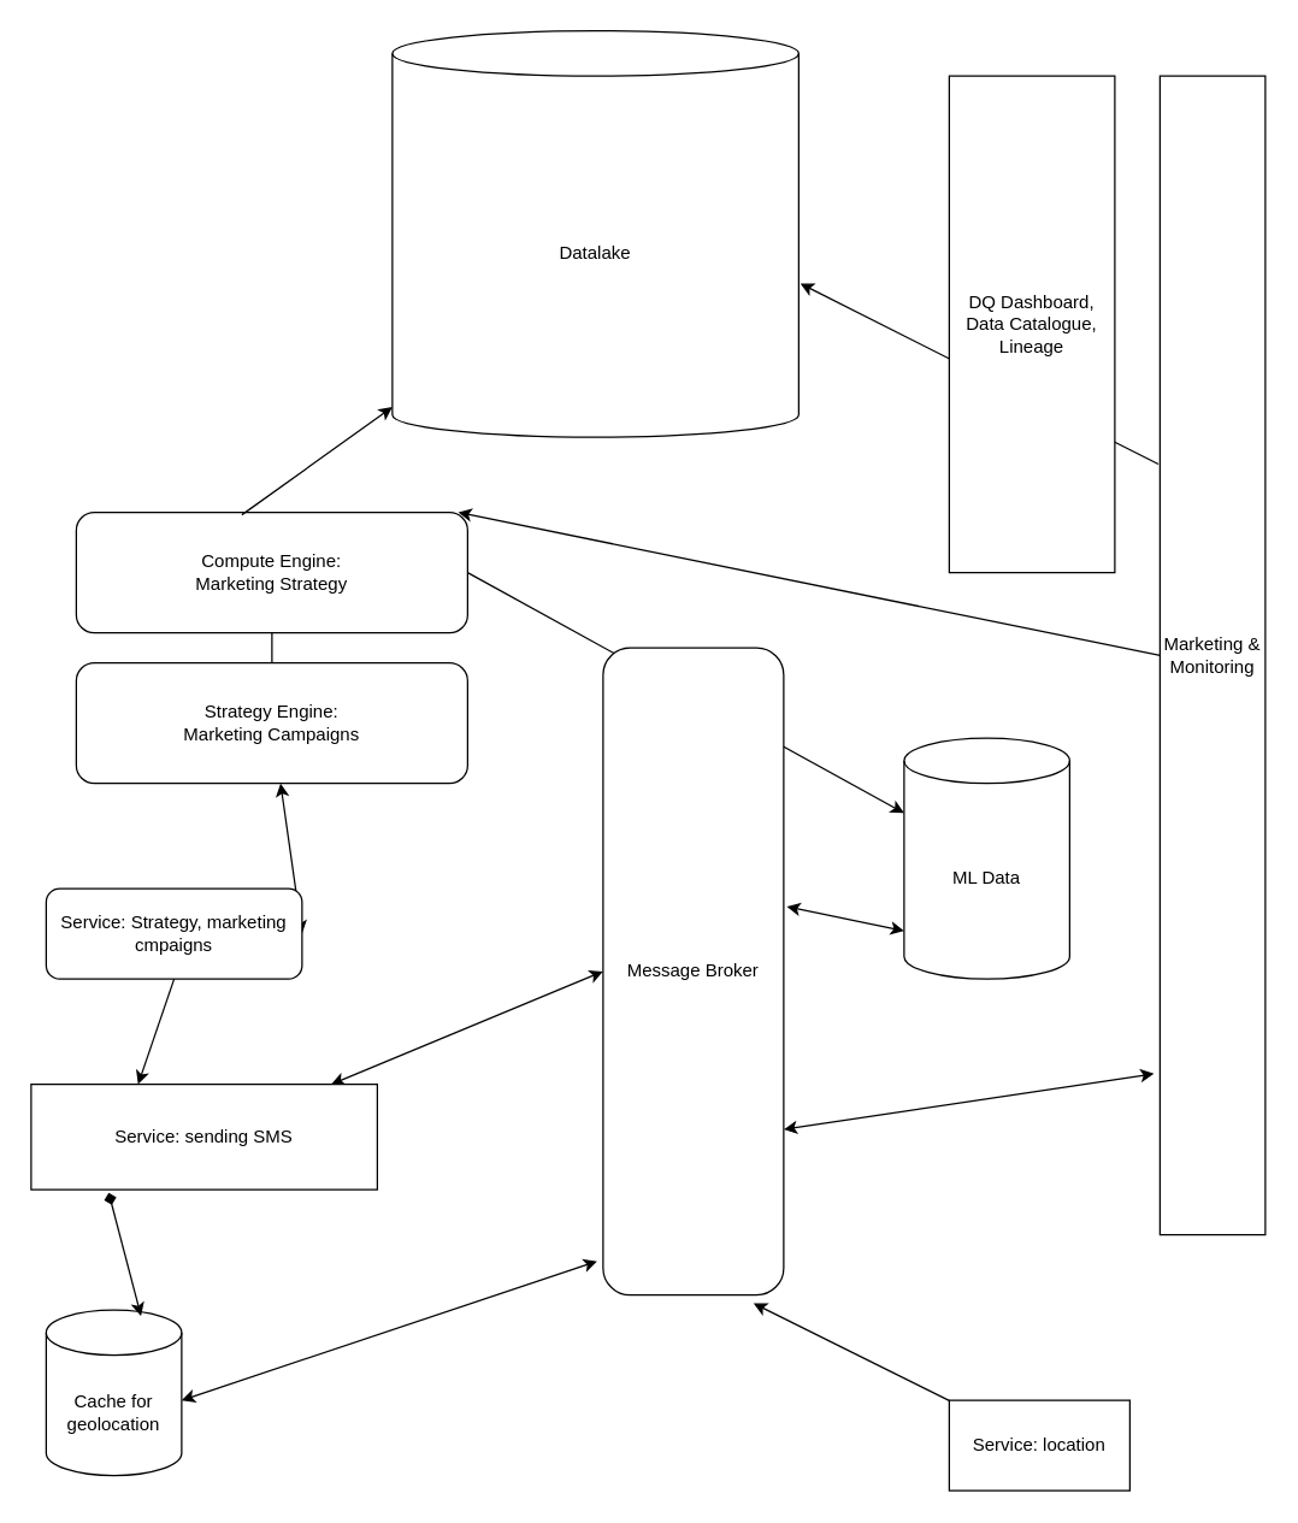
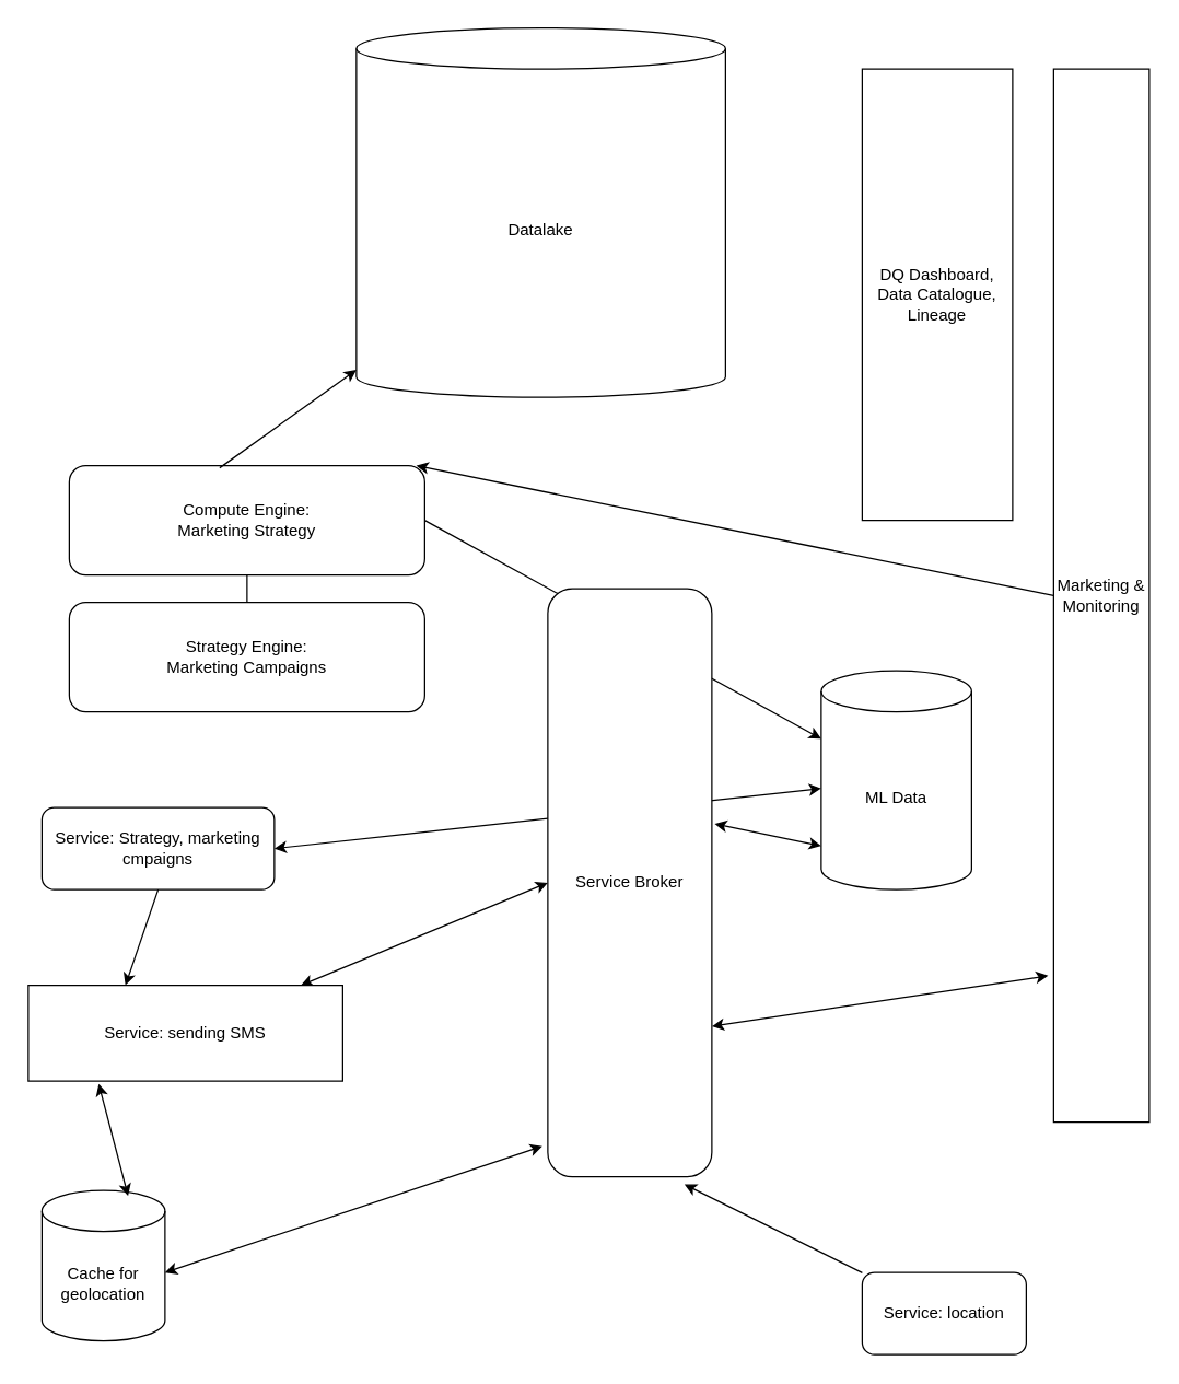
  <mxCell id="0" />
  <mxCell id="1" parent="0" />
  <mxCell id="2" value="Datalake" style="shape=cylinder3;whiteSpace=wrap;html=1;boundedLbl=1;backgroundOutline=1;size=15;" vertex="1" parent="1"><mxGeometry x="260" y="20" width="270" height="270" as="geometry" /></mxCell>
- <mxCell id="3" value="Service: location" style="rounded=0;whiteSpace=wrap;html=1;" vertex="1" parent="1"><mxGeometry x="630" y="930" width="120" height="60" as="geometry" /></mxCell>
+ <mxCell id="3" value="Service: location" style="whiteSpace=wrap;html=1;rounded=1;" vertex="1" parent="1"><mxGeometry x="630" y="930" width="120" height="60" as="geometry" /></mxCell>
  <mxCell id="4" value="Cache for geolocation" style="shape=cylinder3;whiteSpace=wrap;html=1;boundedLbl=1;backgroundOutline=1;size=15;" vertex="1" parent="1"><mxGeometry x="30" y="870" width="90" height="110" as="geometry" /></mxCell>
  <mxCell id="5" value="Compute Engine:&lt;br&gt;Marketing Strategy" style="rounded=1;whiteSpace=wrap;html=1;" vertex="1" parent="1"><mxGeometry x="50" y="340" width="260" height="80" as="geometry" /></mxCell>
  <mxCell id="6" value="" style="endArrow=classic;html=1;rounded=0;exitX=0.423;exitY=0.02;exitDx=0;exitDy=0;exitPerimeter=0;" edge="1" parent="1" source="5"><mxGeometry width="50" height="50" relative="1" as="geometry"><mxPoint x="230" y="310" as="sourcePoint" /><mxPoint x="260" y="270" as="targetPoint" /></mxGeometry></mxCell>
  <mxCell id="7" value="ML Data" style="shape=cylinder3;whiteSpace=wrap;html=1;boundedLbl=1;backgroundOutline=1;size=15;" vertex="1" parent="1"><mxGeometry x="600" y="490" width="110" height="160" as="geometry" /></mxCell>
  <mxCell id="8" value="" style="endArrow=classic;html=1;rounded=0;exitX=1;exitY=0.5;exitDx=0;exitDy=0;" edge="1" parent="1" source="5" target="7"><mxGeometry width="50" height="50" relative="1" as="geometry"><mxPoint x="410" y="420" as="sourcePoint" /><mxPoint x="460" y="370" as="targetPoint" /></mxGeometry></mxCell>
- <mxCell id="9" value="" style="endArrow=classic;startArrow=classic;html=1;rounded=0;exitX=1;exitY=0.5;exitDx=0;exitDy=0;" edge="1" parent="1" source="14" target="24"><mxGeometry width="50" height="50" relative="1" as="geometry"><mxPoint x="310.01" y="540" as="sourcePoint" /><mxPoint x="460" y="470" as="targetPoint" /></mxGeometry></mxCell>
- <mxCell id="10" value="" style="endArrow=diamond;startArrow=classic;html=1;rounded=0;exitX=0.7;exitY=0.036;exitDx=0;exitDy=0;exitPerimeter=0;entryX=0.224;entryY=1.029;entryDx=0;entryDy=0;entryPerimeter=0;" edge="1" parent="1" source="4" target="20"><mxGeometry width="50" height="50" relative="1" as="geometry"><mxPoint x="130" y="660" as="sourcePoint" /><mxPoint x="160" y="690" as="targetPoint" /></mxGeometry></mxCell>
+ <mxCell id="9" value="" style="endArrow=classic;startArrow=classic;html=1;rounded=0;exitX=1;exitY=0.5;exitDx=0;exitDy=0;" edge="1" parent="1" source="14" target="7"><mxGeometry width="50" height="50" relative="1" as="geometry"><mxPoint x="310.01" y="540" as="sourcePoint" /><mxPoint x="460" y="470" as="targetPoint" /></mxGeometry></mxCell>
+ <mxCell id="10" value="" style="endArrow=classic;startArrow=classic;html=1;rounded=0;exitX=0.7;exitY=0.036;exitDx=0;exitDy=0;exitPerimeter=0;entryX=0.224;entryY=1.029;entryDx=0;entryDy=0;entryPerimeter=0;" edge="1" parent="1" source="4" target="20"><mxGeometry width="50" height="50" relative="1" as="geometry"><mxPoint x="130" y="660" as="sourcePoint" /><mxPoint x="160" y="690" as="targetPoint" /></mxGeometry></mxCell>
  <mxCell id="11" value="Marketing &amp;amp; Monitoring" style="rounded=0;whiteSpace=wrap;html=1;" vertex="1" parent="1"><mxGeometry x="770" y="50" width="70" height="770" as="geometry" /></mxCell>
  <mxCell id="12" value="" style="endArrow=classic;html=1;rounded=0;exitX=0;exitY=0.5;exitDx=0;exitDy=0;entryX=0.976;entryY=0;entryDx=0;entryDy=0;entryPerimeter=0;" edge="1" parent="1" source="11" target="5"><mxGeometry width="50" height="50" relative="1" as="geometry"><mxPoint x="590" y="260" as="sourcePoint" /><mxPoint x="620" y="220" as="targetPoint" /></mxGeometry></mxCell>
- <mxCell id="13" value="" style="endArrow=classic;html=1;rounded=0;exitX=-0.015;exitY=0.335;exitDx=0;exitDy=0;exitPerimeter=0;entryX=1.004;entryY=0.622;entryDx=0;entryDy=0;entryPerimeter=0;" edge="1" parent="1" source="11" target="2"><mxGeometry width="50" height="50" relative="1" as="geometry"><mxPoint x="570" y="230" as="sourcePoint" /><mxPoint x="620" y="180" as="targetPoint" /></mxGeometry></mxCell>
  <mxCell id="14" value="Service: Strategy, marketing cmpaigns" style="rounded=1;whiteSpace=wrap;html=1;" vertex="1" parent="1"><mxGeometry x="30" y="590" width="170" height="60" as="geometry" /></mxCell>
  <mxCell id="15" value="" style="endArrow=classic;html=1;rounded=0;entryX=0.309;entryY=0;entryDx=0;entryDy=0;entryPerimeter=0;exitX=0.5;exitY=1;exitDx=0;exitDy=0;" edge="1" parent="1" source="14" target="20"><mxGeometry width="50" height="50" relative="1" as="geometry"><mxPoint x="180" y="570" as="sourcePoint" /><mxPoint x="230" y="520" as="targetPoint" /></mxGeometry></mxCell>
  <mxCell id="16" value="DQ Dashboard, Data Catalogue, Lineage" style="rounded=0;whiteSpace=wrap;html=1;" vertex="1" parent="1"><mxGeometry x="630" y="50" width="110" height="330" as="geometry" /></mxCell>
- <mxCell id="17" value="Message Broker" style="rounded=1;whiteSpace=wrap;html=1;" vertex="1" parent="1"><mxGeometry x="400" y="430" width="120" height="430" as="geometry" /></mxCell>
+ <mxCell id="17" value="Service Broker" style="rounded=1;whiteSpace=wrap;html=1;" vertex="1" parent="1"><mxGeometry x="400" y="430" width="120" height="430" as="geometry" /></mxCell>
  <mxCell id="18" value="" style="endArrow=classic;startArrow=classic;html=1;rounded=0;entryX=0;entryY=0.5;entryDx=0;entryDy=0;" edge="1" parent="1" source="20" target="17"><mxGeometry width="50" height="50" relative="1" as="geometry"><mxPoint x="140" y="905" as="sourcePoint" /><mxPoint x="190" y="855" as="targetPoint" /></mxGeometry></mxCell>
  <mxCell id="19" value="" style="endArrow=none;startArrow=classic;html=1;rounded=0;exitX=0.833;exitY=1.013;exitDx=0;exitDy=0;exitPerimeter=0;" edge="1" parent="1" source="17" target="3"><mxGeometry width="50" height="50" relative="1" as="geometry"><mxPoint x="350" y="890" as="sourcePoint" /><mxPoint x="400" y="840" as="targetPoint" /></mxGeometry></mxCell>
  <mxCell id="20" value="Service: sending SMS" style="rounded=0;whiteSpace=wrap;html=1;" vertex="1" parent="1"><mxGeometry x="20" y="720" width="230" height="70" as="geometry" /></mxCell>
  <mxCell id="21" value="" style="endArrow=classic;startArrow=classic;html=1;rounded=0;entryX=-0.033;entryY=0.948;entryDx=0;entryDy=0;entryPerimeter=0;" edge="1" parent="1" target="17"><mxGeometry width="50" height="50" relative="1" as="geometry"><mxPoint x="120" y="930" as="sourcePoint" /><mxPoint x="170" y="880" as="targetPoint" /></mxGeometry></mxCell>
  <mxCell id="22" value="" style="endArrow=classic;startArrow=classic;html=1;rounded=0;exitX=1.017;exitY=0.4;exitDx=0;exitDy=0;entryX=0;entryY=0.8;entryDx=0;entryDy=0;entryPerimeter=0;exitPerimeter=0;" edge="1" parent="1" source="17" target="7"><mxGeometry width="50" height="50" relative="1" as="geometry"><mxPoint x="300" y="620" as="sourcePoint" /><mxPoint x="350" y="570" as="targetPoint" /></mxGeometry></mxCell>
  <mxCell id="23" value="" style="endArrow=classic;startArrow=classic;html=1;rounded=0;entryX=-0.057;entryY=0.861;entryDx=0;entryDy=0;entryPerimeter=0;" edge="1" parent="1" target="11"><mxGeometry width="50" height="50" relative="1" as="geometry"><mxPoint x="520" y="750" as="sourcePoint" /><mxPoint x="570" y="700" as="targetPoint" /></mxGeometry></mxCell>
  <mxCell id="24" value="Strategy Engine:&lt;br&gt;Marketing Campaigns" style="rounded=1;whiteSpace=wrap;html=1;" vertex="1" parent="1"><mxGeometry x="50" y="440" width="260" height="80" as="geometry" /></mxCell>
  <mxCell id="25" value="" style="endArrow=none;html=1;rounded=0;" edge="1" parent="1" source="24"><mxGeometry width="50" height="50" relative="1" as="geometry"><mxPoint x="130" y="470" as="sourcePoint" /><mxPoint x="180" y="420" as="targetPoint" /></mxGeometry></mxCell>
